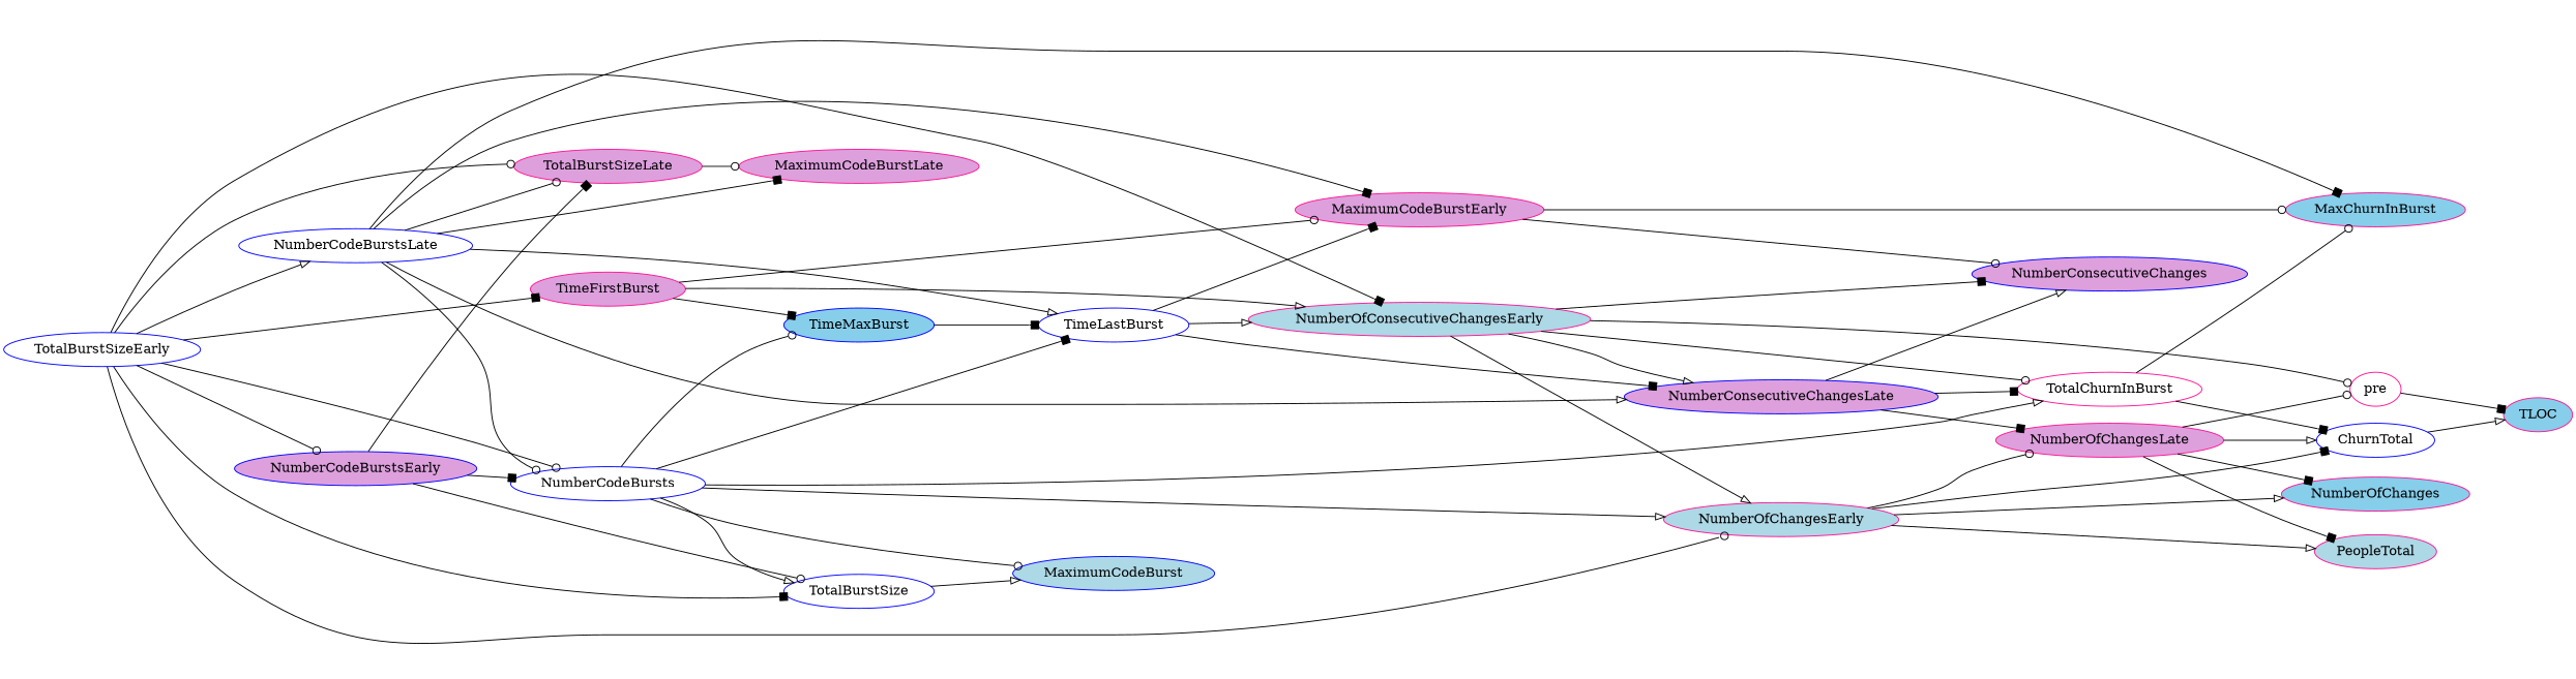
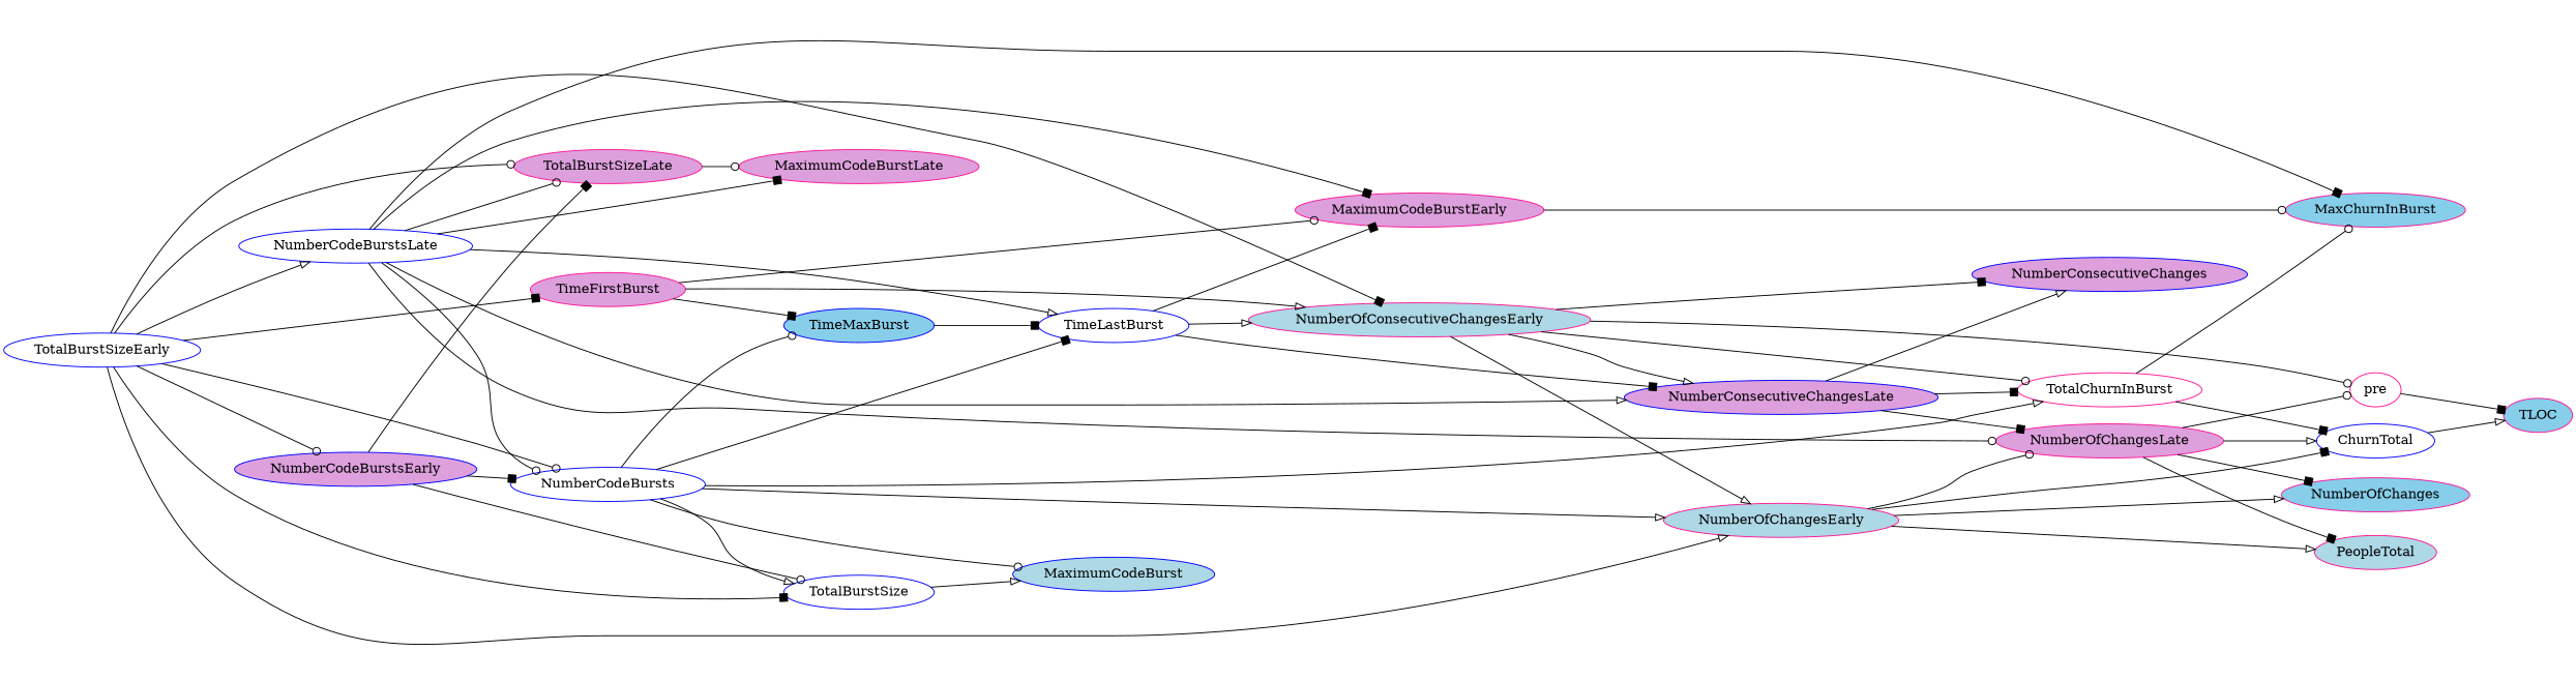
  digraph {
    rankdir=LR
    node [color=deeppink fillcolor=plum style=filled]
    edge [arrowhead=box]
    MaximumCodeBurst [color=blue fillcolor=lightblue]
    TotalBurstSizeLate
    MaximumCodeBurstLate
    NumberCodeBurstsLate [color=blue fillcolor=white]
    NumberOfChangesLate
    MaxChurnInBurst [fillcolor=skyblue]
    MaximumCodeBurstEarly
    NumberConsecutiveChangesLate [color=blue]
    TimeLastBurst [color=blue fillcolor=white]
    NumberCodeBursts [color=blue fillcolor=white]
    NumberOfChanges [fillcolor=skyblue]
    ChurnTotal [color=blue fillcolor=white]
    PeopleTotal [fillcolor=lightblue]
    pre [fillcolor=white]
    NumberConsecutiveChanges [color=blue]
    TimeFirstBurst
    NumberOfConsecutiveChangesEarly [fillcolor=lightblue]
    TimeMaxBurst [color=blue fillcolor=skyblue]
    TotalChurnInBurst [fillcolor=white]
    NumberOfChangesEarly [fillcolor=lightblue]
    TotalBurstSize [color=blue fillcolor=white]
    TLOC [fillcolor=skyblue]
    NumberCodeBurstsEarly [color=blue]
    TotalBurstSizeEarly [color=blue fillcolor=white]
    TotalBurstSizeLate -> MaximumCodeBurstLate [arrowhead=odot]
    NumberCodeBurstsLate -> TotalBurstSizeLate [arrowhead=odot]
    NumberCodeBurstsLate -> MaximumCodeBurstLate
+   NumberCodeBurstsLate -> NumberOfChangesLate [arrowhead=odot]
    NumberCodeBurstsLate -> MaxChurnInBurst
    NumberCodeBurstsLate -> MaximumCodeBurstEarly
    NumberCodeBurstsLate -> NumberConsecutiveChangesLate [arrowhead=onormal]
    NumberCodeBurstsLate -> TimeLastBurst [arrowhead=onormal]
    NumberCodeBurstsLate -> NumberCodeBursts [arrowhead=odot]
    NumberOfChangesLate -> NumberOfChanges
    NumberOfChangesLate -> ChurnTotal [arrowhead=onormal]
    NumberOfChangesLate -> PeopleTotal
    NumberOfChangesLate -> pre [arrowhead=odot]
    MaximumCodeBurstEarly -> MaxChurnInBurst [arrowhead=odot]
-   MaximumCodeBurstEarly -> NumberConsecutiveChanges [arrowhead=odot]
    NumberConsecutiveChangesLate -> NumberOfChangesLate
    NumberConsecutiveChangesLate -> NumberConsecutiveChanges [arrowhead=onormal]
    NumberConsecutiveChangesLate -> TotalChurnInBurst
    TimeLastBurst -> MaximumCodeBurstEarly
    TimeLastBurst -> NumberConsecutiveChangesLate
    TimeLastBurst -> NumberOfConsecutiveChangesEarly [arrowhead=onormal]
    NumberCodeBursts -> MaximumCodeBurst [arrowhead=odot]
    NumberCodeBursts -> TimeLastBurst
    NumberCodeBursts -> TimeMaxBurst [arrowhead=odot]
    NumberCodeBursts -> TotalChurnInBurst [arrowhead=onormal]
    NumberCodeBursts -> NumberOfChangesEarly [arrowhead=onormal]
    NumberCodeBursts -> TotalBurstSize [arrowhead=onormal]
    ChurnTotal -> TLOC [arrowhead=onormal]
    pre -> TLOC
    TimeFirstBurst -> MaximumCodeBurstEarly [arrowhead=odot]
    TimeFirstBurst -> NumberOfConsecutiveChangesEarly [arrowhead=onormal]
    TimeFirstBurst -> TimeMaxBurst
    NumberOfConsecutiveChangesEarly -> NumberConsecutiveChangesLate [arrowhead=onormal]
    NumberOfConsecutiveChangesEarly -> pre [arrowhead=odot]
    NumberOfConsecutiveChangesEarly -> NumberConsecutiveChanges
    NumberOfConsecutiveChangesEarly -> TotalChurnInBurst [arrowhead=odot]
    NumberOfConsecutiveChangesEarly -> NumberOfChangesEarly [arrowhead=onormal]
    TimeMaxBurst -> TimeLastBurst
    TotalChurnInBurst -> MaxChurnInBurst [arrowhead=odot]
    TotalChurnInBurst -> ChurnTotal
    NumberOfChangesEarly -> NumberOfChangesLate [arrowhead=odot]
    NumberOfChangesEarly -> NumberOfChanges [arrowhead=onormal]
    NumberOfChangesEarly -> ChurnTotal
    NumberOfChangesEarly -> PeopleTotal [arrowhead=onormal]
    TotalBurstSize -> MaximumCodeBurst [arrowhead=onormal]
    NumberCodeBurstsEarly -> TotalBurstSizeLate
    NumberCodeBurstsEarly -> NumberCodeBursts
    NumberCodeBurstsEarly -> TotalBurstSize [arrowhead=odot]
    TotalBurstSizeEarly -> TotalBurstSizeLate [arrowhead=odot]
    TotalBurstSizeEarly -> NumberCodeBurstsLate [arrowhead=onormal]
    TotalBurstSizeEarly -> NumberCodeBursts [arrowhead=odot]
    TotalBurstSizeEarly -> TimeFirstBurst
    TotalBurstSizeEarly -> NumberOfConsecutiveChangesEarly
-   TotalBurstSizeEarly -> NumberOfChangesEarly [arrowhead=odot]
+   TotalBurstSizeEarly -> NumberOfChangesEarly [arrowhead=onormal]
    TotalBurstSizeEarly -> TotalBurstSize
    TotalBurstSizeEarly -> NumberCodeBurstsEarly [arrowhead=odot]
  }
